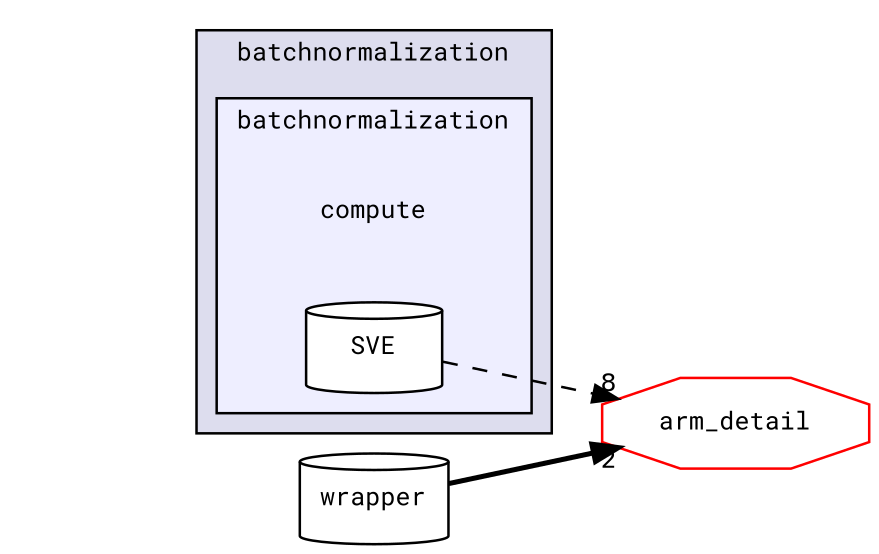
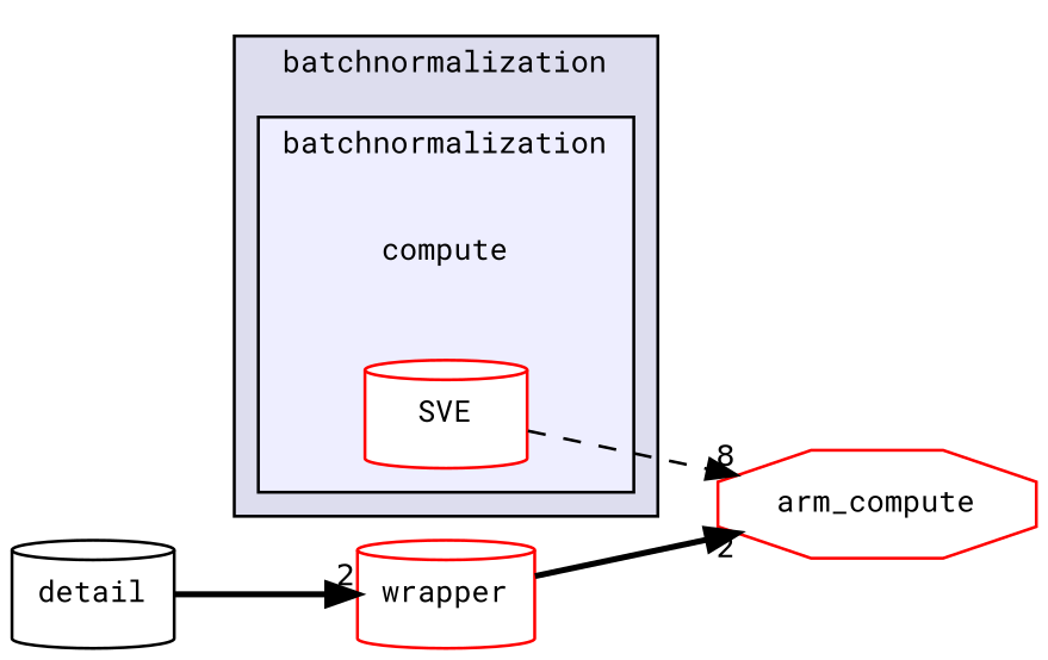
  digraph {
    compound=true
    fontname="Roboto Mono"
    rankdir=LR
    node [fontname="Roboto Mono" fontsize=10 shape=cylinder fillcolor=white style=filled]
    edge [fontname="Roboto Mono" headlabel=2 labeldistance=1.5 labelfontname=Helvetica labelfontsize=10 style=bold]
    n1 [label=compute shape=plaintext fillcolor="" style=""]
-   n2 [label=SVE]
-   n3 [color=red label=arm_detail shape=octagon]
-   n5 [color=black label=wrapper]
+   n2 [label=SVE color=red]
+   n3 [color=red label=arm_compute shape=octagon]
+   n4 [label=detail fillcolor="" style=""]
+   n5 [color=red label=wrapper]
    subgraph cluster_1 {
      bgcolor="#ddddee"
      fontsize=10
      label=batchnormalization
      pencolor=black
      subgraph cluster_2 {
        bgcolor="#eeeeff"
        fontsize=10
        label=batchnormalization
        pencolor=black
        n1
        n2
      }
    }
    n2 -> n3 [headlabel=8 style=dashed]
+   n4 -> n5
    n5 -> n3
  }
